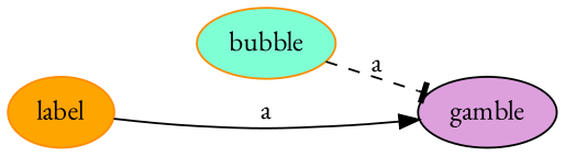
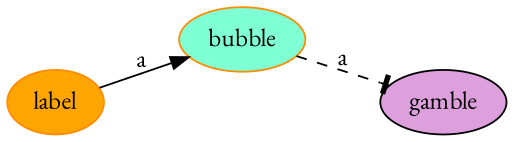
  digraph {
    fontname="EB Garamond"
    rankdir=LR
    node [color=darkorange fontname="EB Garamond" style=filled]
    edge [fontname="EB Garamond"]
    n1 [fillcolor=orange label=label]
    n2 [fillcolor=aquamarine label=bubble]
    n3 [color=black fillcolor=plum label=gamble]
-   n1 -> n3 [arrowhead=normal label=a style=solid]
+   n1 -> n2 [arrowhead=normal label=a style=solid]
    n2 -> n3 [arrowhead=tee label=a style=dashed]
  }
